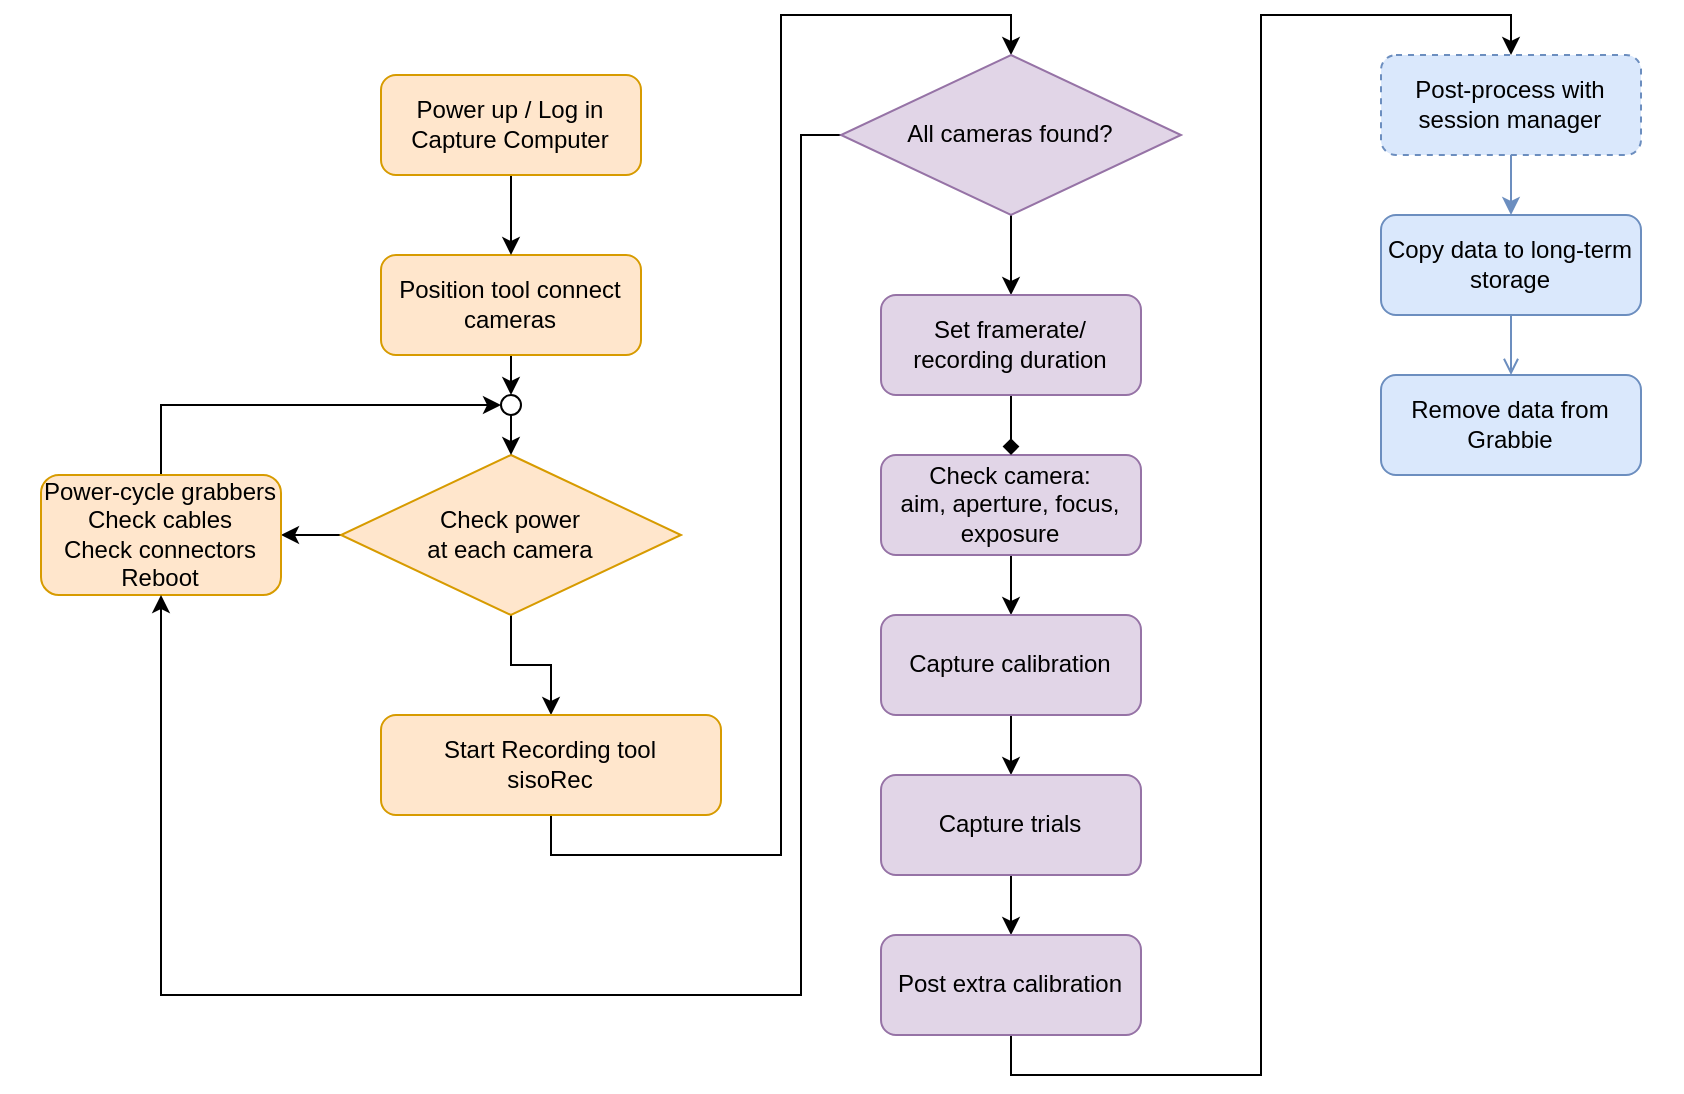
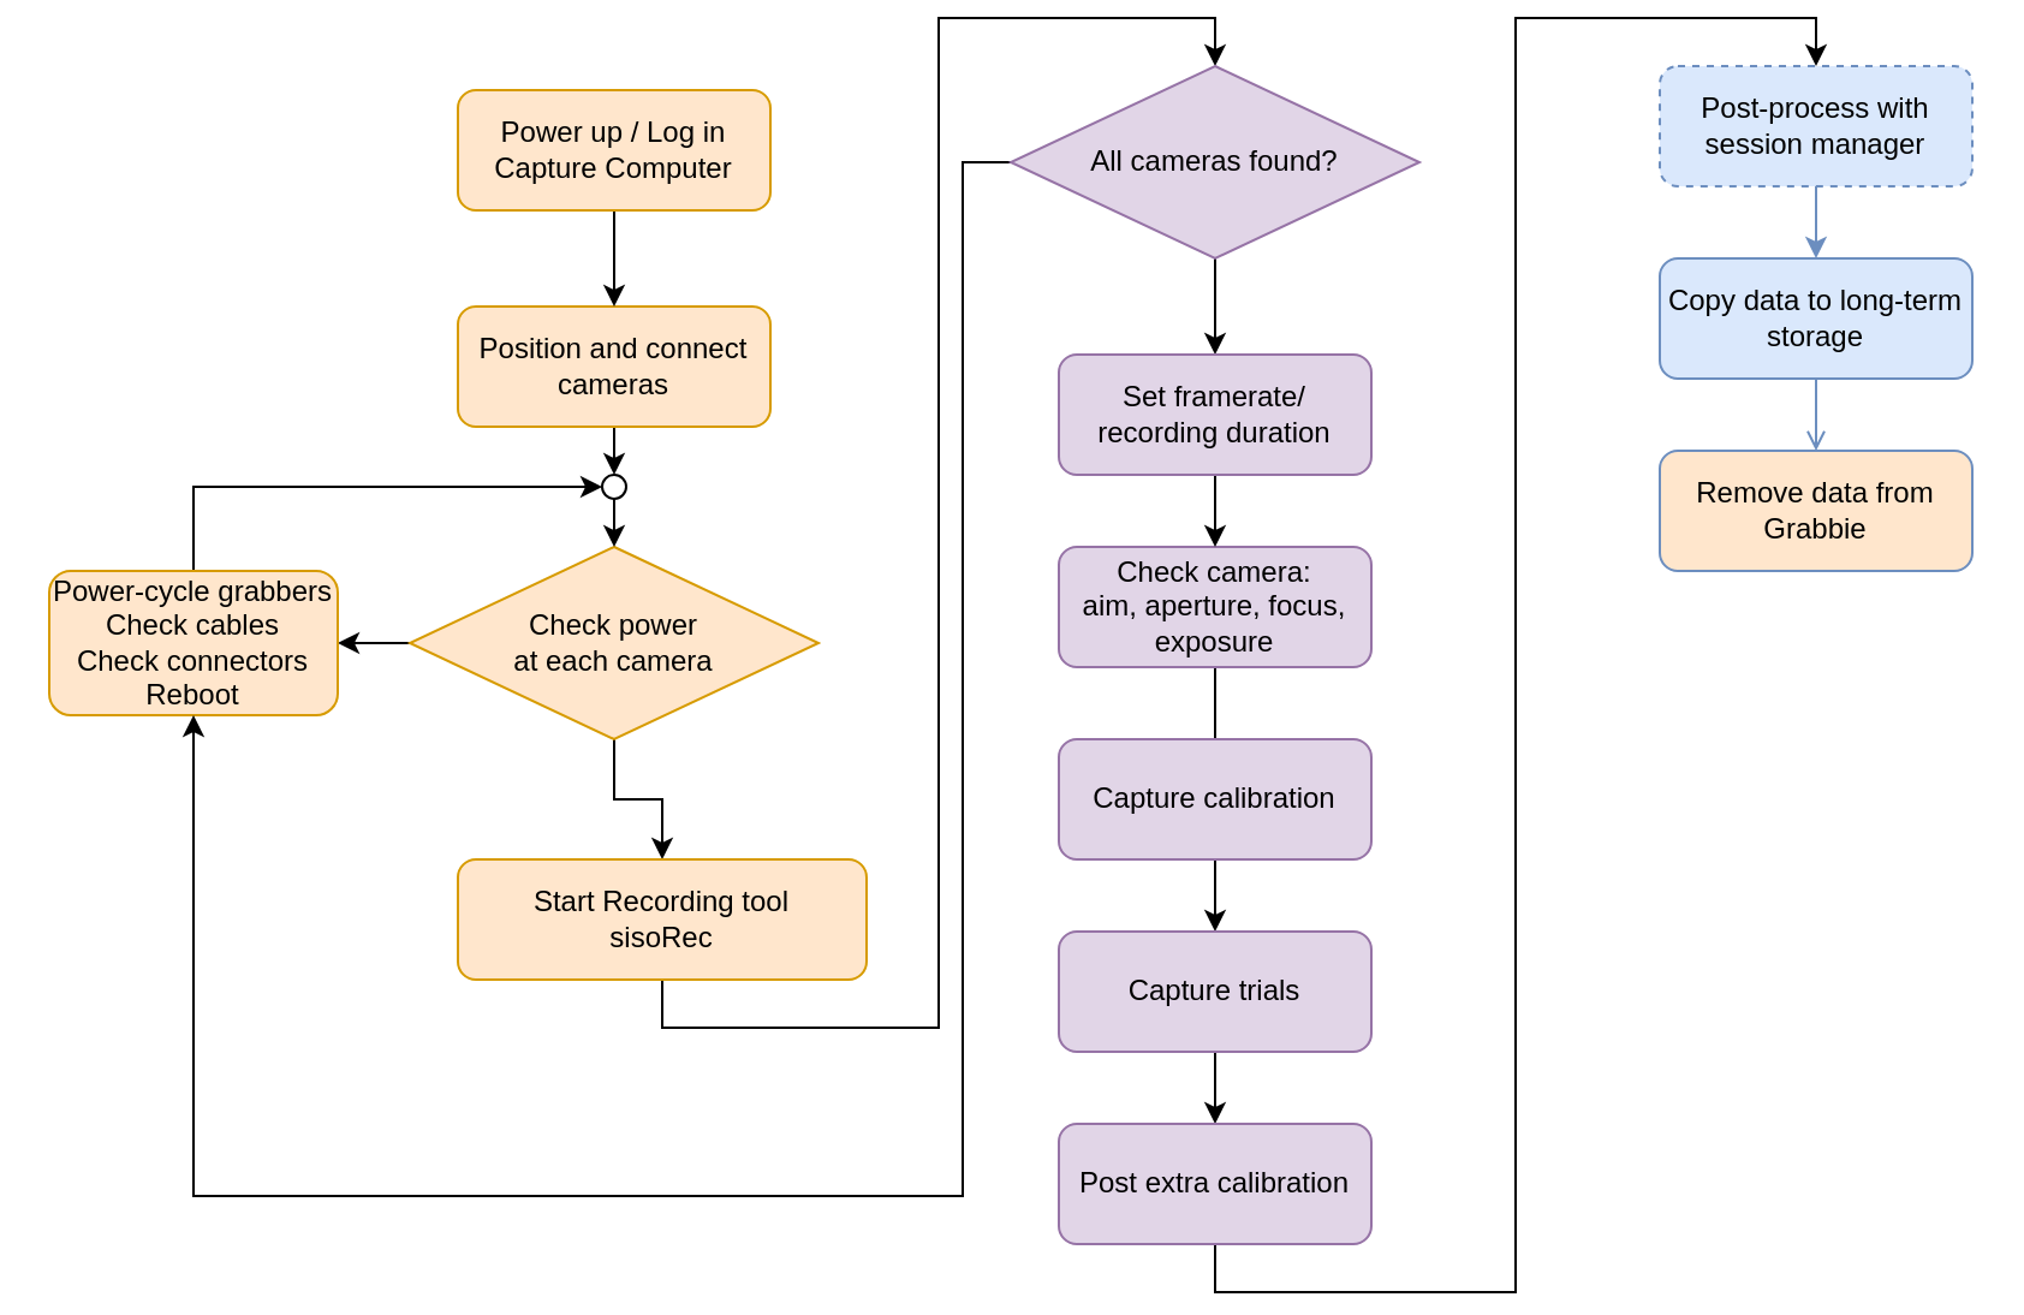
  <mxCell id="0" />
  <mxCell id="1" parent="0" />
  <mxCell id="2" style="edgeStyle=orthogonalEdgeStyle;rounded=0;orthogonalLoop=1;jettySize=auto;html=1;exitX=0.5;exitY=1;exitDx=0;exitDy=0;entryX=0.5;entryY=0;entryDx=0;entryDy=0;" edge="1" parent="1" source="3" target="17"><mxGeometry relative="1" as="geometry" /></mxCell>
- <mxCell id="3" value="Position tool connect cameras" style="rounded=1;whiteSpace=wrap;html=1;fillColor=#ffe6cc;strokeColor=#d79b00;" vertex="1" parent="1"><mxGeometry x="190" y="120" width="130" height="50" as="geometry" /></mxCell>
+ <mxCell id="3" value="Position and connect cameras" style="rounded=1;whiteSpace=wrap;html=1;fillColor=#ffe6cc;strokeColor=#d79b00;" vertex="1" parent="1"><mxGeometry x="190" y="120" width="130" height="50" as="geometry" /></mxCell>
  <mxCell id="4" style="edgeStyle=orthogonalEdgeStyle;rounded=0;orthogonalLoop=1;jettySize=auto;html=1;exitX=0.5;exitY=1;exitDx=0;exitDy=0;entryX=0.5;entryY=0;entryDx=0;entryDy=0;" edge="1" parent="1" source="5" target="3"><mxGeometry relative="1" as="geometry" /></mxCell>
  <mxCell id="5" value="&lt;div&gt;Power up / Log in&lt;/div&gt;&lt;div&gt;Capture Computer&lt;br&gt;&lt;/div&gt;" style="rounded=1;whiteSpace=wrap;html=1;fillColor=#ffe6cc;strokeColor=#d79b00;" vertex="1" parent="1"><mxGeometry x="190" y="30" width="130" height="50" as="geometry" /></mxCell>
  <mxCell id="6" style="edgeStyle=orthogonalEdgeStyle;rounded=0;orthogonalLoop=1;jettySize=auto;html=1;exitX=0.5;exitY=1;exitDx=0;exitDy=0;entryX=0.5;entryY=0;entryDx=0;entryDy=0;" edge="1" parent="1" source="8" target="12"><mxGeometry relative="1" as="geometry" /></mxCell>
  <mxCell id="7" style="edgeStyle=orthogonalEdgeStyle;rounded=0;orthogonalLoop=1;jettySize=auto;html=1;exitX=0;exitY=0.5;exitDx=0;exitDy=0;entryX=1;entryY=0.5;entryDx=0;entryDy=0;" edge="1" parent="1" source="8" target="10"><mxGeometry relative="1" as="geometry" /></mxCell>
  <mxCell id="8" value="&lt;div&gt;Check power&lt;/div&gt;&lt;div&gt;at each camera&lt;/div&gt;" style="rhombus;whiteSpace=wrap;html=1;fillColor=#ffe6cc;strokeColor=#d79b00;" vertex="1" parent="1"><mxGeometry x="170" y="220" width="170" height="80" as="geometry" /></mxCell>
  <mxCell id="9" style="edgeStyle=orthogonalEdgeStyle;rounded=0;orthogonalLoop=1;jettySize=auto;html=1;exitX=0.5;exitY=0;exitDx=0;exitDy=0;entryX=0;entryY=0.5;entryDx=0;entryDy=0;" edge="1" parent="1" source="10" target="17"><mxGeometry relative="1" as="geometry" /></mxCell>
  <mxCell id="10" value="&lt;div&gt;Power-cycle grabbers&lt;/div&gt;&lt;div&gt;Check cables&lt;/div&gt;&lt;div&gt;Check connectors&lt;/div&gt;&lt;div&gt;Reboot&lt;br&gt;&lt;/div&gt;" style="rounded=1;whiteSpace=wrap;html=1;fillColor=#ffe6cc;strokeColor=#d79b00;" vertex="1" parent="1"><mxGeometry x="20" y="230" width="120" height="60" as="geometry" /></mxCell>
  <mxCell id="11" style="edgeStyle=orthogonalEdgeStyle;rounded=0;orthogonalLoop=1;jettySize=auto;html=1;exitX=0.5;exitY=1;exitDx=0;exitDy=0;entryX=0.5;entryY=0;entryDx=0;entryDy=0;" edge="1" parent="1" source="12" target="15"><mxGeometry relative="1" as="geometry" /></mxCell>
  <mxCell id="12" value="&lt;div&gt;Start Recording tool&lt;/div&gt;&lt;div&gt;sisoRec&lt;br&gt;&lt;/div&gt;" style="rounded=1;whiteSpace=wrap;html=1;fillColor=#ffe6cc;strokeColor=#d79b00;" vertex="1" parent="1"><mxGeometry x="190" y="350" width="170" height="50" as="geometry" /></mxCell>
  <mxCell id="13" style="edgeStyle=orthogonalEdgeStyle;rounded=0;orthogonalLoop=1;jettySize=auto;html=1;exitX=0.5;exitY=1;exitDx=0;exitDy=0;entryX=0.5;entryY=0;entryDx=0;entryDy=0;" edge="1" parent="1" source="15" target="21"><mxGeometry relative="1" as="geometry" /></mxCell>
  <mxCell id="14" style="edgeStyle=orthogonalEdgeStyle;rounded=0;orthogonalLoop=1;jettySize=auto;html=1;exitX=0;exitY=0.5;exitDx=0;exitDy=0;entryX=0.5;entryY=1;entryDx=0;entryDy=0;" edge="1" parent="1" source="15" target="10"><mxGeometry relative="1" as="geometry"><Array as="points"><mxPoint x="400" y="60" /><mxPoint x="400" y="490" /><mxPoint x="80" y="490" /></Array></mxGeometry></mxCell>
  <mxCell id="15" value="All cameras found?" style="rhombus;whiteSpace=wrap;html=1;fillColor=#e1d5e7;strokeColor=#9673a6;" vertex="1" parent="1"><mxGeometry x="420" y="20" width="170" height="80" as="geometry" /></mxCell>
  <mxCell id="16" style="edgeStyle=orthogonalEdgeStyle;rounded=0;orthogonalLoop=1;jettySize=auto;html=1;exitX=0.5;exitY=1;exitDx=0;exitDy=0;entryX=0.5;entryY=0;entryDx=0;entryDy=0;" edge="1" parent="1" source="17" target="8"><mxGeometry relative="1" as="geometry" /></mxCell>
  <mxCell id="17" value="" style="ellipse;whiteSpace=wrap;html=1;" vertex="1" parent="1"><mxGeometry x="250" y="190" width="10" height="10" as="geometry" /></mxCell>
- <mxCell id="18" style="edgeStyle=orthogonalEdgeStyle;rounded=0;orthogonalLoop=1;jettySize=auto;html=1;exitX=0.5;exitY=1;exitDx=0;exitDy=0;entryX=0.5;entryY=0;entryDx=0;entryDy=0;" edge="1" parent="1" source="19" target="23"><mxGeometry relative="1" as="geometry" /></mxCell>
+ <mxCell id="18" style="edgeStyle=orthogonalEdgeStyle;rounded=0;orthogonalLoop=1;jettySize=auto;html=1;exitX=0.5;exitY=1;exitDx=0;exitDy=0;entryX=0.5;entryY=0;entryDx=0;entryDy=0;endArrow=none;" edge="1" parent="1" source="19" target="23"><mxGeometry relative="1" as="geometry" /></mxCell>
  <mxCell id="19" value="&lt;div&gt;Check camera:&lt;/div&gt;&lt;div&gt;aim, aperture, focus, exposure&lt;br&gt;&lt;/div&gt;" style="rounded=1;whiteSpace=wrap;html=1;fillColor=#e1d5e7;strokeColor=#9673a6;" vertex="1" parent="1"><mxGeometry x="440" y="220" width="130" height="50" as="geometry" /></mxCell>
- <mxCell id="20" style="edgeStyle=orthogonalEdgeStyle;rounded=0;orthogonalLoop=1;jettySize=auto;html=1;exitX=0.5;exitY=1;exitDx=0;exitDy=0;entryX=0.5;entryY=0;entryDx=0;entryDy=0;endArrow=diamond;" edge="1" parent="1" source="21" target="19"><mxGeometry relative="1" as="geometry" /></mxCell>
+ <mxCell id="20" style="edgeStyle=orthogonalEdgeStyle;rounded=0;orthogonalLoop=1;jettySize=auto;html=1;exitX=0.5;exitY=1;exitDx=0;exitDy=0;entryX=0.5;entryY=0;entryDx=0;entryDy=0;" edge="1" parent="1" source="21" target="19"><mxGeometry relative="1" as="geometry" /></mxCell>
  <mxCell id="21" value="&lt;div&gt;Set framerate/&lt;/div&gt;&lt;div&gt;recording duration&lt;/div&gt;" style="rounded=1;whiteSpace=wrap;html=1;fillColor=#e1d5e7;strokeColor=#9673a6;" vertex="1" parent="1"><mxGeometry x="440" y="140" width="130" height="50" as="geometry" /></mxCell>
  <mxCell id="22" style="edgeStyle=orthogonalEdgeStyle;rounded=0;orthogonalLoop=1;jettySize=auto;html=1;exitX=0.5;exitY=1;exitDx=0;exitDy=0;entryX=0.5;entryY=0;entryDx=0;entryDy=0;" edge="1" parent="1" source="23" target="25"><mxGeometry relative="1" as="geometry" /></mxCell>
  <mxCell id="23" value="Capture calibration" style="rounded=1;whiteSpace=wrap;html=1;fillColor=#e1d5e7;strokeColor=#9673a6;" vertex="1" parent="1"><mxGeometry x="440" y="300" width="130" height="50" as="geometry" /></mxCell>
  <mxCell id="24" style="edgeStyle=orthogonalEdgeStyle;rounded=0;orthogonalLoop=1;jettySize=auto;html=1;exitX=0.5;exitY=1;exitDx=0;exitDy=0;entryX=0.5;entryY=0;entryDx=0;entryDy=0;" edge="1" parent="1" source="25" target="27"><mxGeometry relative="1" as="geometry" /></mxCell>
  <mxCell id="25" value="Capture trials" style="rounded=1;whiteSpace=wrap;html=1;fillColor=#e1d5e7;strokeColor=#9673a6;" vertex="1" parent="1"><mxGeometry x="440" y="380" width="130" height="50" as="geometry" /></mxCell>
  <mxCell id="26" style="edgeStyle=orthogonalEdgeStyle;rounded=0;orthogonalLoop=1;jettySize=auto;html=1;exitX=0.5;exitY=1;exitDx=0;exitDy=0;entryX=0.5;entryY=0;entryDx=0;entryDy=0;" edge="1" parent="1" source="27" target="29"><mxGeometry relative="1" as="geometry" /></mxCell>
  <mxCell id="27" value="&lt;div&gt;Post extra calibration&lt;/div&gt;" style="rounded=1;whiteSpace=wrap;html=1;fillColor=#e1d5e7;strokeColor=#9673a6;" vertex="1" parent="1"><mxGeometry x="440" y="460" width="130" height="50" as="geometry" /></mxCell>
  <mxCell id="28" style="edgeStyle=orthogonalEdgeStyle;rounded=0;orthogonalLoop=1;jettySize=auto;html=1;exitX=0.5;exitY=1;exitDx=0;exitDy=0;entryX=0.5;entryY=0;entryDx=0;entryDy=0;fillColor=#dae8fc;strokeColor=#6c8ebf;" edge="1" parent="1" source="29" target="31"><mxGeometry relative="1" as="geometry" /></mxCell>
  <mxCell id="29" value="&lt;div&gt;Post-process with session manager&lt;/div&gt;" style="rounded=1;whiteSpace=wrap;html=1;fillColor=#dae8fc;strokeColor=#6c8ebf;dashed=1;" vertex="1" parent="1"><mxGeometry x="690" y="20" width="130" height="50" as="geometry" /></mxCell>
  <mxCell id="30" style="edgeStyle=orthogonalEdgeStyle;rounded=0;orthogonalLoop=1;jettySize=auto;html=1;exitX=0.5;exitY=1;exitDx=0;exitDy=0;fillColor=#dae8fc;strokeColor=#6c8ebf;endArrow=open;" edge="1" parent="1" source="31" target="32"><mxGeometry relative="1" as="geometry" /></mxCell>
  <mxCell id="31" value="Copy data to long-term storage" style="rounded=1;whiteSpace=wrap;html=1;fillColor=#dae8fc;strokeColor=#6c8ebf;" vertex="1" parent="1"><mxGeometry x="690" y="100" width="130" height="50" as="geometry" /></mxCell>
- <mxCell id="32" value="Remove data from Grabbie" style="rounded=1;whiteSpace=wrap;html=1;fillColor=#dae8fc;strokeColor=#6c8ebf;" vertex="1" parent="1"><mxGeometry x="690" y="180" width="130" height="50" as="geometry" /></mxCell>
+ <mxCell id="32" value="Remove data from Grabbie" style="rounded=1;whiteSpace=wrap;html=1;fillColor=#ffe6cc;strokeColor=#6c8ebf;" vertex="1" parent="1"><mxGeometry x="690" y="180" width="130" height="50" as="geometry" /></mxCell>
